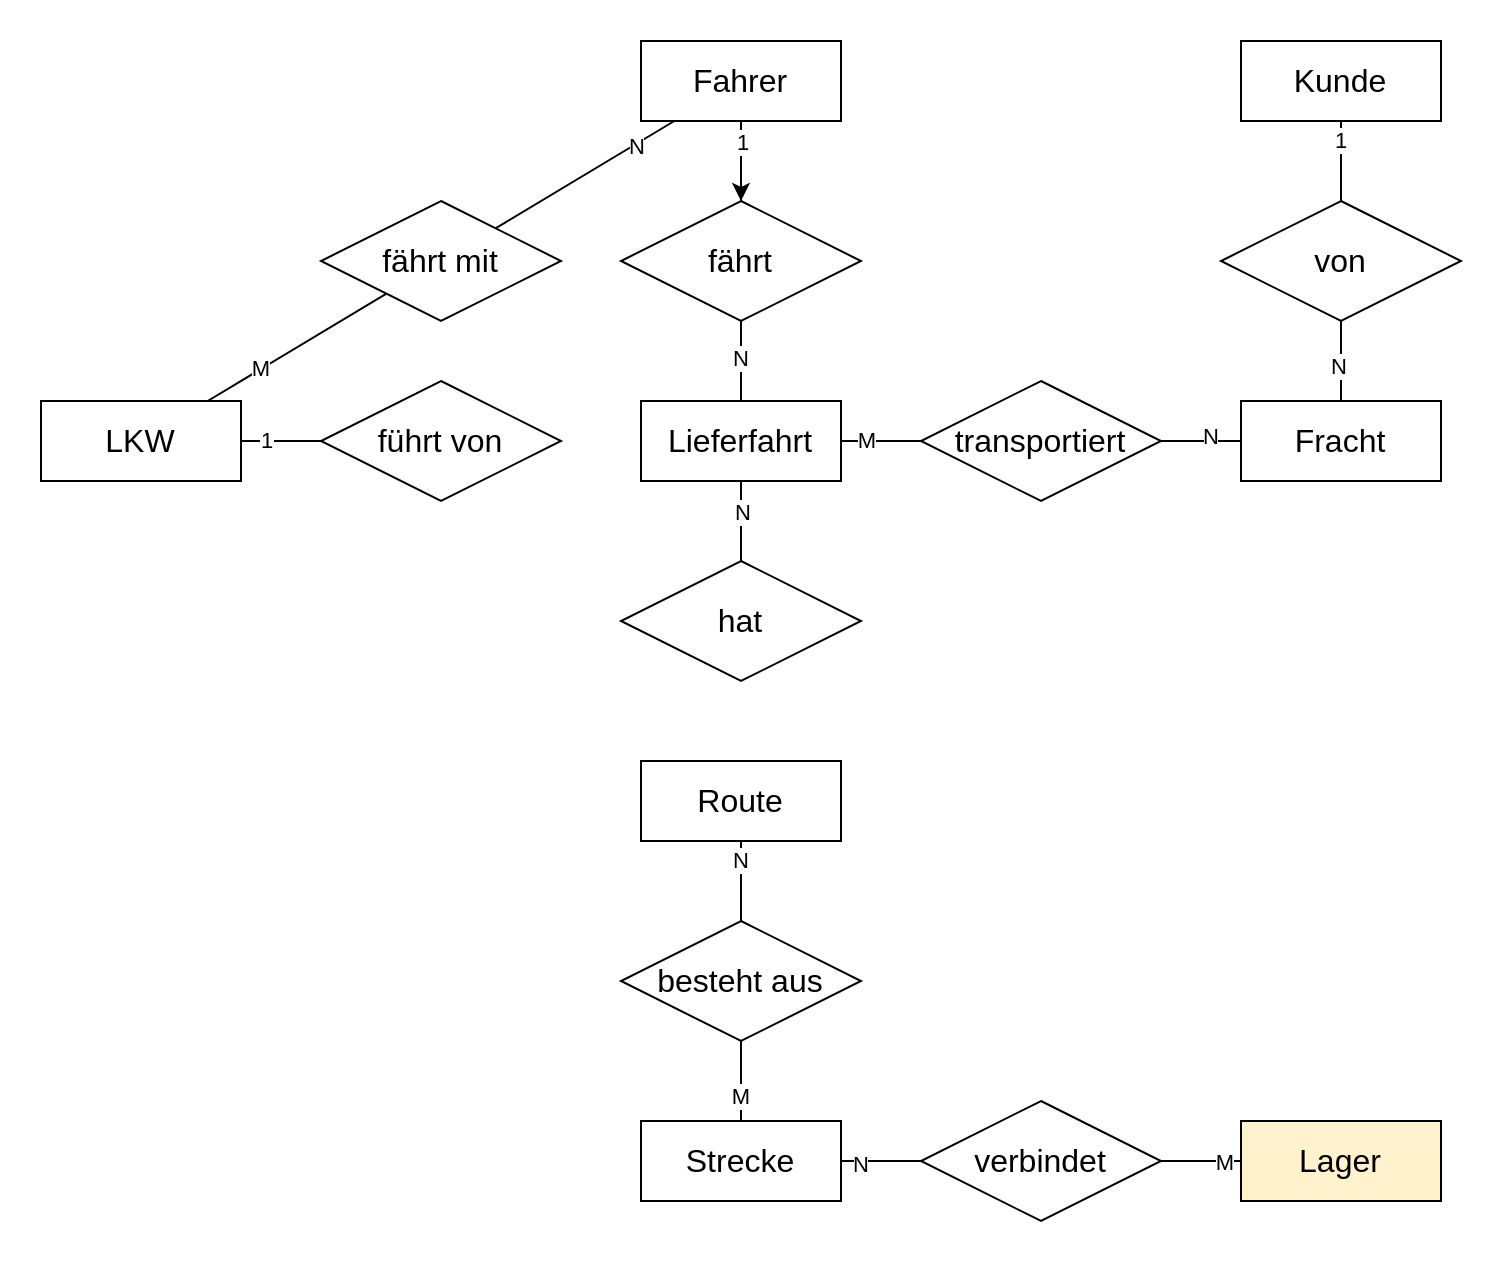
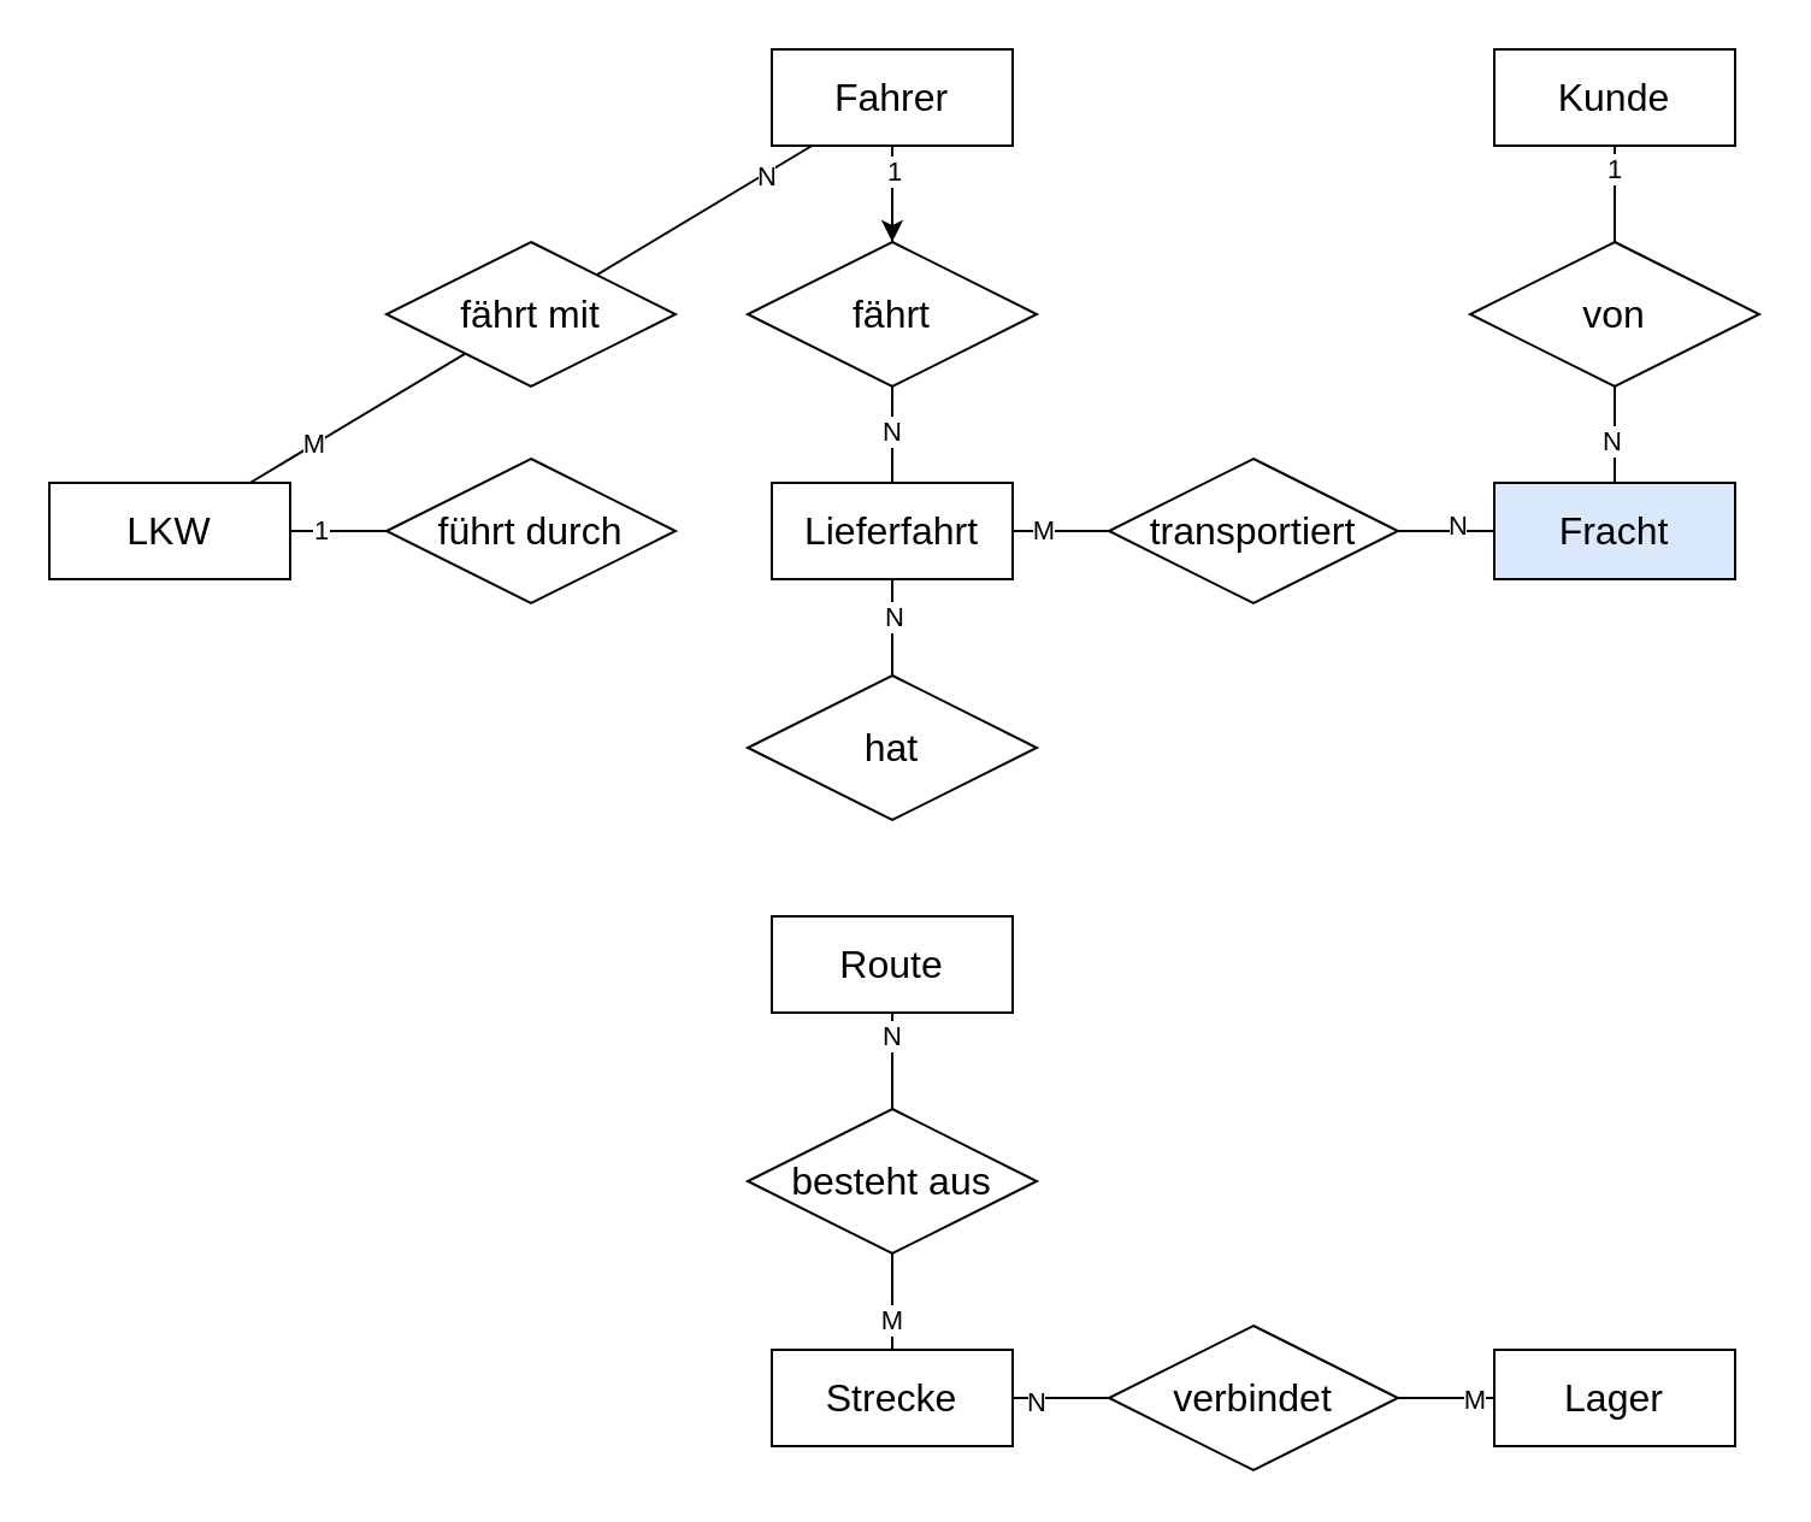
  <mxCell id="0" />
  <mxCell id="1" parent="0" />
  <mxCell id="2" value="Lieferfahrt" style="whiteSpace=wrap;html=1;align=center;fontSize=16;" parent="1" vertex="1"><mxGeometry x="320" y="200" width="100" height="40" as="geometry" /></mxCell>
- <mxCell id="3" value="Fracht" style="whiteSpace=wrap;html=1;align=center;fontSize=16;" parent="1" vertex="1"><mxGeometry x="620" y="200" width="100" height="40" as="geometry" /></mxCell>
+ <mxCell id="3" value="Fracht" style="whiteSpace=wrap;html=1;align=center;fontSize=16;fillColor=#dae8fc;" parent="1" vertex="1"><mxGeometry x="620" y="200" width="100" height="40" as="geometry" /></mxCell>
  <mxCell id="4" value="Kunde" style="whiteSpace=wrap;html=1;align=center;fontSize=16;" parent="1" vertex="1"><mxGeometry x="620" width="100" height="40" as="geometry" y="20" /></mxCell>
  <mxCell id="5" value="LKW" style="whiteSpace=wrap;html=1;align=center;fontSize=16;" parent="1" vertex="1"><mxGeometry y="200" width="100" height="40" as="geometry" x="20" /></mxCell>
  <mxCell id="6" value="Route" style="whiteSpace=wrap;html=1;align=center;fontSize=16;" parent="1" vertex="1"><mxGeometry x="320" y="380" width="100" height="40" as="geometry" /></mxCell>
  <mxCell id="7" value="" style="edgeStyle=orthogonalEdgeStyle;rounded=0;orthogonalLoop=1;jettySize=auto;html=1;" parent="1" source="8" target="16" edge="1"><mxGeometry relative="1" as="geometry" /></mxCell>
  <mxCell id="8" value="Fahrer" style="whiteSpace=wrap;html=1;align=center;fontSize=16;" parent="1" vertex="1"><mxGeometry x="320" width="100" height="40" as="geometry" y="20" /></mxCell>
  <mxCell id="9" value="Strecke" style="whiteSpace=wrap;html=1;align=center;fontSize=16;" parent="1" vertex="1"><mxGeometry x="320" y="560" width="100" height="40" as="geometry" /></mxCell>
- <mxCell id="10" value="Lager" style="whiteSpace=wrap;html=1;align=center;fontSize=16;fillColor=#fff2cc;" parent="1" vertex="1"><mxGeometry x="620" y="560" width="100" height="40" as="geometry" /></mxCell>
+ <mxCell id="10" value="Lager" style="whiteSpace=wrap;html=1;align=center;fontSize=16;" parent="1" vertex="1"><mxGeometry x="620" y="560" width="100" height="40" as="geometry" /></mxCell>
  <mxCell id="11" value="transportiert" style="shape=rhombus;perimeter=rhombusPerimeter;whiteSpace=wrap;html=1;align=center;fontSize=16;" parent="1" vertex="1"><mxGeometry x="460" y="190" width="120" height="60" as="geometry" /></mxCell>
- <mxCell id="12" value="führt von" style="shape=rhombus;perimeter=rhombusPerimeter;whiteSpace=wrap;html=1;align=center;fontSize=16;" parent="1" vertex="1"><mxGeometry x="160" y="190" width="120" height="60" as="geometry" /></mxCell>
+ <mxCell id="12" value="führt durch" style="shape=rhombus;perimeter=rhombusPerimeter;whiteSpace=wrap;html=1;align=center;fontSize=16;" parent="1" vertex="1"><mxGeometry x="160" y="190" width="120" height="60" as="geometry" /></mxCell>
  <mxCell id="13" style="edgeStyle=none;curved=1;rounded=0;orthogonalLoop=1;jettySize=auto;html=1;exitX=0.5;exitY=0;exitDx=0;exitDy=0;fontSize=12;startSize=8;endSize=8;" parent="1" source="5" target="5" edge="1"><mxGeometry relative="1" as="geometry" /></mxCell>
  <mxCell id="14" value="hat" style="shape=rhombus;perimeter=rhombusPerimeter;whiteSpace=wrap;html=1;align=center;fontSize=16;" parent="1" vertex="1"><mxGeometry x="310" y="280" width="120" height="60" as="geometry" /></mxCell>
  <mxCell id="15" value="von" style="shape=rhombus;perimeter=rhombusPerimeter;whiteSpace=wrap;html=1;align=center;fontSize=16;" parent="1" vertex="1"><mxGeometry x="610" y="100" width="120" height="60" as="geometry" /></mxCell>
  <mxCell id="16" value="fährt" style="shape=rhombus;perimeter=rhombusPerimeter;whiteSpace=wrap;html=1;align=center;fontSize=16;" parent="1" vertex="1"><mxGeometry x="310" y="100" width="120" height="60" as="geometry" /></mxCell>
  <mxCell id="17" value="besteht aus" style="shape=rhombus;perimeter=rhombusPerimeter;whiteSpace=wrap;html=1;align=center;fontSize=16;" parent="1" vertex="1"><mxGeometry x="310" y="460" width="120" height="60" as="geometry" /></mxCell>
  <mxCell id="18" value="verbindet" style="shape=rhombus;perimeter=rhombusPerimeter;whiteSpace=wrap;html=1;align=center;fontSize=16;" parent="1" vertex="1"><mxGeometry x="460" y="550" width="120" height="60" as="geometry" /></mxCell>
  <mxCell id="19" value="" style="endArrow=none;html=1;rounded=0;" parent="1" source="4" target="15" edge="1"><mxGeometry width="50" height="50" relative="1" as="geometry"><mxPoint x="825" y="190" as="sourcePoint" /><mxPoint x="875" y="140" as="targetPoint" /></mxGeometry></mxCell>
  <mxCell id="20" value="1" style="edgeLabel;html=1;align=center;verticalAlign=middle;resizable=0;points=[];" parent="19" vertex="1" connectable="0"><mxGeometry x="-0.551" y="-1" relative="1" as="geometry"><mxPoint as="offset" /></mxGeometry></mxCell>
  <mxCell id="21" value="" style="endArrow=none;html=1;rounded=0;" parent="1" source="15" target="3" edge="1"><mxGeometry width="50" height="50" relative="1" as="geometry"><mxPoint x="669.7" y="160" as="sourcePoint" /><mxPoint x="669.7" y="200" as="targetPoint" /></mxGeometry></mxCell>
  <mxCell id="22" value="N" style="edgeLabel;html=1;align=center;verticalAlign=middle;resizable=0;points=[];" parent="21" vertex="1" connectable="0"><mxGeometry x="0.115" y="-2" relative="1" as="geometry"><mxPoint as="offset" /></mxGeometry></mxCell>
  <mxCell id="23" value="" style="endArrow=none;html=1;rounded=0;" parent="1" source="2" target="11" edge="1"><mxGeometry width="50" height="50" relative="1" as="geometry"><mxPoint x="630" y="210" as="sourcePoint" /><mxPoint x="680" y="160" as="targetPoint" /></mxGeometry></mxCell>
  <mxCell id="24" value="M" style="edgeLabel;html=1;align=center;verticalAlign=middle;resizable=0;points=[];" parent="23" vertex="1" connectable="0"><mxGeometry x="-0.403" y="1" relative="1" as="geometry"><mxPoint as="offset" /></mxGeometry></mxCell>
  <mxCell id="25" value="" style="endArrow=none;html=1;rounded=0;" parent="1" source="11" target="3" edge="1"><mxGeometry width="50" height="50" relative="1" as="geometry"><mxPoint x="580" y="219.7" as="sourcePoint" /><mxPoint x="620" y="219.7" as="targetPoint" /></mxGeometry></mxCell>
  <mxCell id="26" value="N" style="edgeLabel;html=1;align=center;verticalAlign=middle;resizable=0;points=[];" parent="25" vertex="1" connectable="0"><mxGeometry x="0.203" y="3" relative="1" as="geometry"><mxPoint as="offset" /></mxGeometry></mxCell>
  <mxCell id="27" value="" style="endArrow=none;html=1;rounded=0;" parent="1" source="5" target="12" edge="1"><mxGeometry width="50" height="50" relative="1" as="geometry"><mxPoint x="440" y="240" as="sourcePoint" /><mxPoint x="480" y="240" as="targetPoint" /></mxGeometry></mxCell>
  <mxCell id="28" value="1" style="edgeLabel;html=1;align=center;verticalAlign=middle;resizable=0;points=[];" parent="27" vertex="1" connectable="0"><mxGeometry x="-0.403" y="1" relative="1" as="geometry"><mxPoint as="offset" /></mxGeometry></mxCell>
  <mxCell id="29" value="" style="endArrow=none;html=1;rounded=0;" parent="1" source="2" target="14" edge="1"><mxGeometry width="50" height="50" relative="1" as="geometry"><mxPoint x="380" y="370" as="sourcePoint" /><mxPoint x="430" y="320" as="targetPoint" /></mxGeometry></mxCell>
  <mxCell id="30" value="N" style="edgeLabel;html=1;align=center;verticalAlign=middle;resizable=0;points=[];" parent="29" vertex="1" connectable="0"><mxGeometry x="-0.26" relative="1" as="geometry"><mxPoint as="offset" /></mxGeometry></mxCell>
  <mxCell id="31" value="" style="endArrow=none;html=1;rounded=0;" parent="1" source="2" target="16" edge="1"><mxGeometry width="50" height="50" relative="1" as="geometry"><mxPoint x="350" y="300" as="sourcePoint" /><mxPoint x="400" y="250" as="targetPoint" /></mxGeometry></mxCell>
  <mxCell id="32" value="N" style="edgeLabel;html=1;align=center;verticalAlign=middle;resizable=0;points=[];" parent="31" vertex="1" connectable="0"><mxGeometry x="0.12" y="1" relative="1" as="geometry"><mxPoint as="offset" /></mxGeometry></mxCell>
  <mxCell id="33" value="" style="endArrow=none;html=1;rounded=0;" parent="1" source="16" target="8" edge="1"><mxGeometry width="50" height="50" relative="1" as="geometry"><mxPoint x="370" y="140" as="sourcePoint" /><mxPoint x="380" y="170" as="targetPoint" /></mxGeometry></mxCell>
  <mxCell id="34" value="1" style="edgeLabel;html=1;align=center;verticalAlign=middle;resizable=0;points=[];" parent="33" vertex="1" connectable="0"><mxGeometry x="0.37" y="-2" relative="1" as="geometry"><mxPoint x="-2" y="-3" as="offset" /></mxGeometry></mxCell>
  <mxCell id="35" value="" style="endArrow=none;html=1;rounded=0;" parent="1" source="9" target="17" edge="1"><mxGeometry width="50" height="50" relative="1" as="geometry"><mxPoint x="430" y="590" as="sourcePoint" /><mxPoint x="480" y="540" as="targetPoint" /></mxGeometry></mxCell>
  <mxCell id="36" value="M" style="edgeLabel;html=1;align=center;verticalAlign=middle;resizable=0;points=[];" parent="35" vertex="1" connectable="0"><mxGeometry x="-0.375" y="1" relative="1" as="geometry"><mxPoint as="offset" /></mxGeometry></mxCell>
  <mxCell id="37" value="" style="endArrow=none;html=1;rounded=0;" parent="1" source="17" target="6" edge="1"><mxGeometry width="50" height="50" relative="1" as="geometry"><mxPoint x="369.75" y="460" as="sourcePoint" /><mxPoint x="369.75" y="420" as="targetPoint" /></mxGeometry></mxCell>
  <mxCell id="38" value="N" style="edgeLabel;html=1;align=center;verticalAlign=middle;resizable=0;points=[];" parent="37" vertex="1" connectable="0"><mxGeometry x="0.525" y="1" relative="1" as="geometry"><mxPoint as="offset" /></mxGeometry></mxCell>
  <mxCell id="39" value="" style="endArrow=none;html=1;rounded=0;" parent="1" source="18" target="9" edge="1"><mxGeometry width="50" height="50" relative="1" as="geometry"><mxPoint x="380" y="470" as="sourcePoint" /><mxPoint x="380" y="430" as="targetPoint" /></mxGeometry></mxCell>
  <mxCell id="40" value="N" style="edgeLabel;html=1;align=center;verticalAlign=middle;resizable=0;points=[];" parent="39" vertex="1" connectable="0"><mxGeometry x="0.525" y="1" relative="1" as="geometry"><mxPoint as="offset" /></mxGeometry></mxCell>
  <mxCell id="41" value="" style="endArrow=none;html=1;rounded=0;" parent="1" source="18" target="10" edge="1"><mxGeometry width="50" height="50" relative="1" as="geometry"><mxPoint x="380" y="570" as="sourcePoint" /><mxPoint x="380" y="530" as="targetPoint" /></mxGeometry></mxCell>
  <mxCell id="42" value="M" style="edgeLabel;html=1;align=center;verticalAlign=middle;resizable=0;points=[];" parent="41" vertex="1" connectable="0"><mxGeometry x="-0.375" y="1" relative="1" as="geometry"><mxPoint x="18" y="1" as="offset" /></mxGeometry></mxCell>
  <mxCell id="43" value="fährt mit" style="shape=rhombus;perimeter=rhombusPerimeter;whiteSpace=wrap;html=1;align=center;fontSize=16;" vertex="1" parent="1"><mxGeometry x="160" y="100" width="120" height="60" as="geometry" /></mxCell>
  <mxCell id="44" value="" style="endArrow=none;html=1;rounded=0;" edge="1" parent="1" source="5" target="43"><mxGeometry width="50" height="50" relative="1" as="geometry"><mxPoint x="130" y="230" as="sourcePoint" /><mxPoint x="170" y="230" as="targetPoint" /></mxGeometry></mxCell>
  <mxCell id="45" value="M" style="edgeLabel;html=1;align=center;verticalAlign=middle;resizable=0;points=[];" vertex="1" connectable="0" parent="44"><mxGeometry x="-0.403" y="1" relative="1" as="geometry"><mxPoint as="offset" /></mxGeometry></mxCell>
  <mxCell id="46" value="" style="endArrow=none;html=1;rounded=0;" edge="1" parent="1" source="43" target="8"><mxGeometry width="50" height="50" relative="1" as="geometry"><mxPoint x="105" y="210" as="sourcePoint" /><mxPoint x="197" y="138" as="targetPoint" /></mxGeometry></mxCell>
  <mxCell id="47" value="N" style="edgeLabel;html=1;align=center;verticalAlign=middle;resizable=0;points=[];" vertex="1" connectable="0" parent="46"><mxGeometry x="-0.403" y="1" relative="1" as="geometry"><mxPoint x="44" y="-24" as="offset" /></mxGeometry></mxCell>
